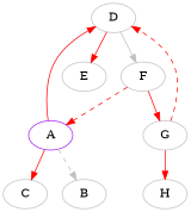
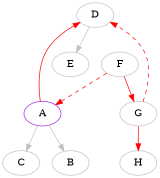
  digraph {
    node [color=gray]
    edge [color=red]
    n1 [label=D]
    n2 [label=F]
    n3 [label=E]
    n4 [color=purple label=A]
    n5 [label=G]
    n6 [label=B]
    n7 [label=C]
    n8 [label=H]
-   n1 -> n2 [color=gray]
-   n1 -> n3
+   n1 -> n3 [color=gray]
    n2 -> n4 [style=dashed]
    n2 -> n5
    n4 -> n1
-   n4 -> n6 [color=gray style=dashed]
-   n4 -> n7
+   n4 -> n6 [color=gray]
+   n4 -> n7 [color=gray]
    n5 -> n1 [style=dashed]
    n5 -> n8
  }
